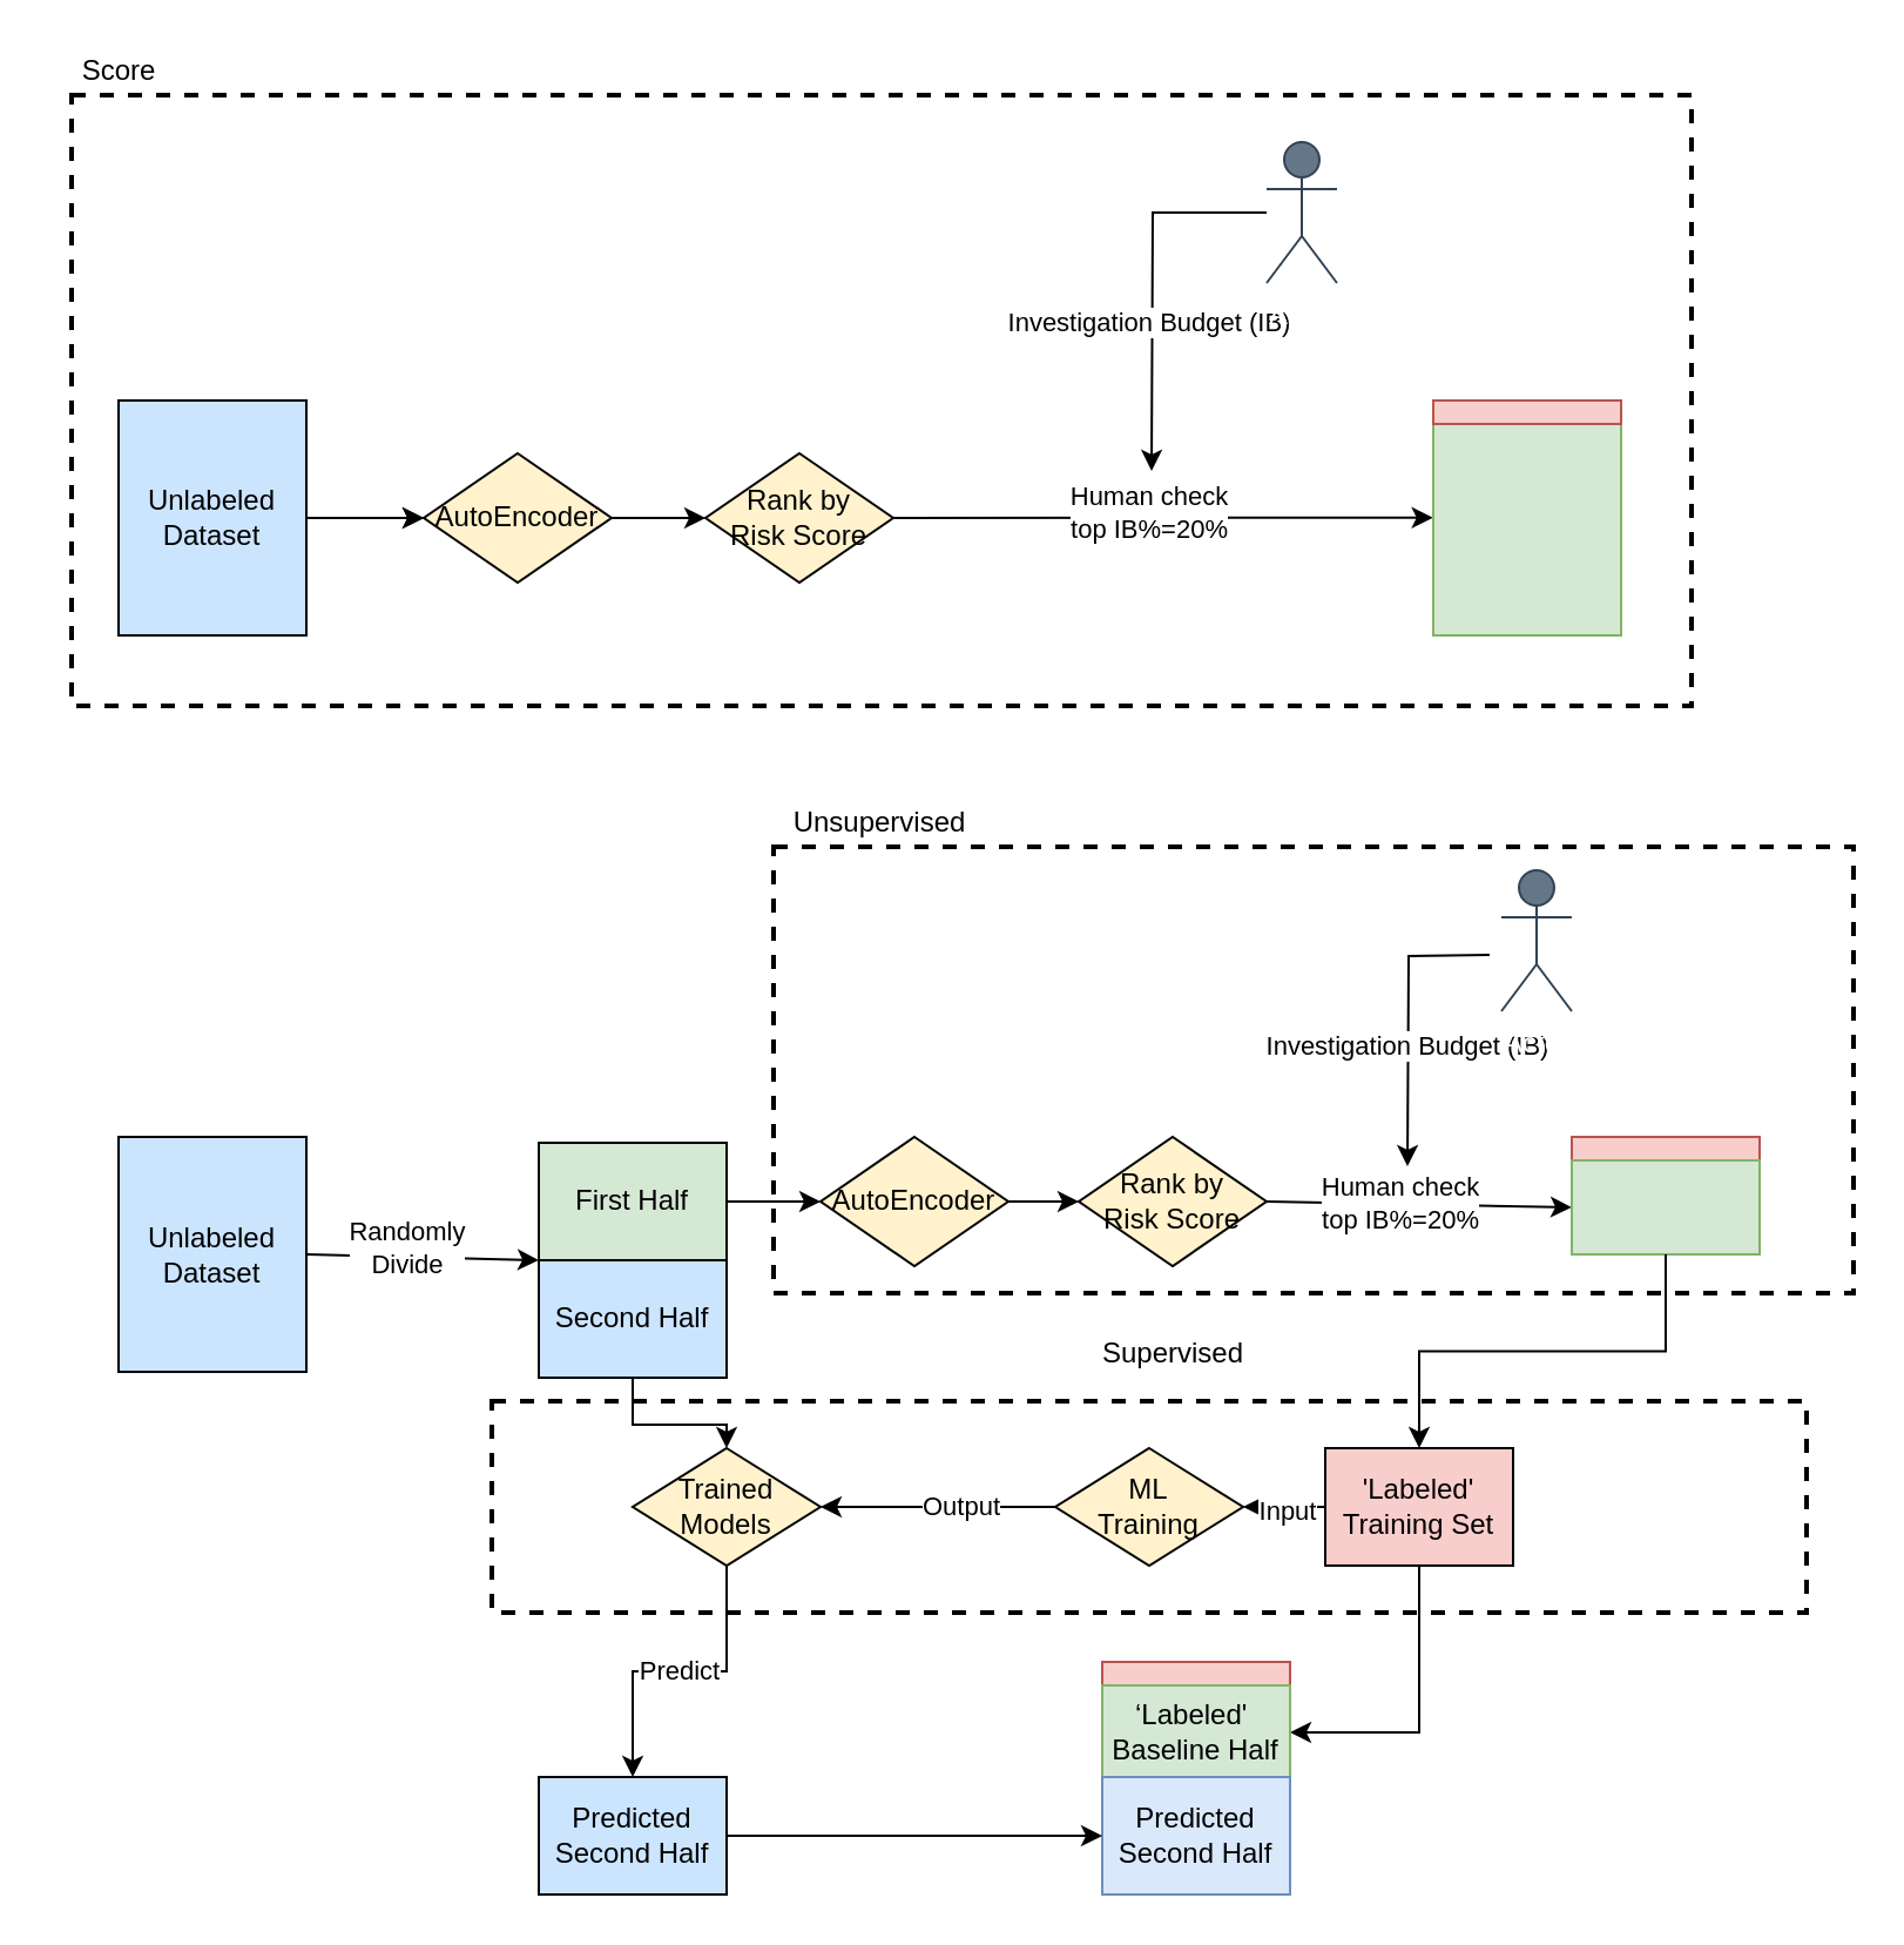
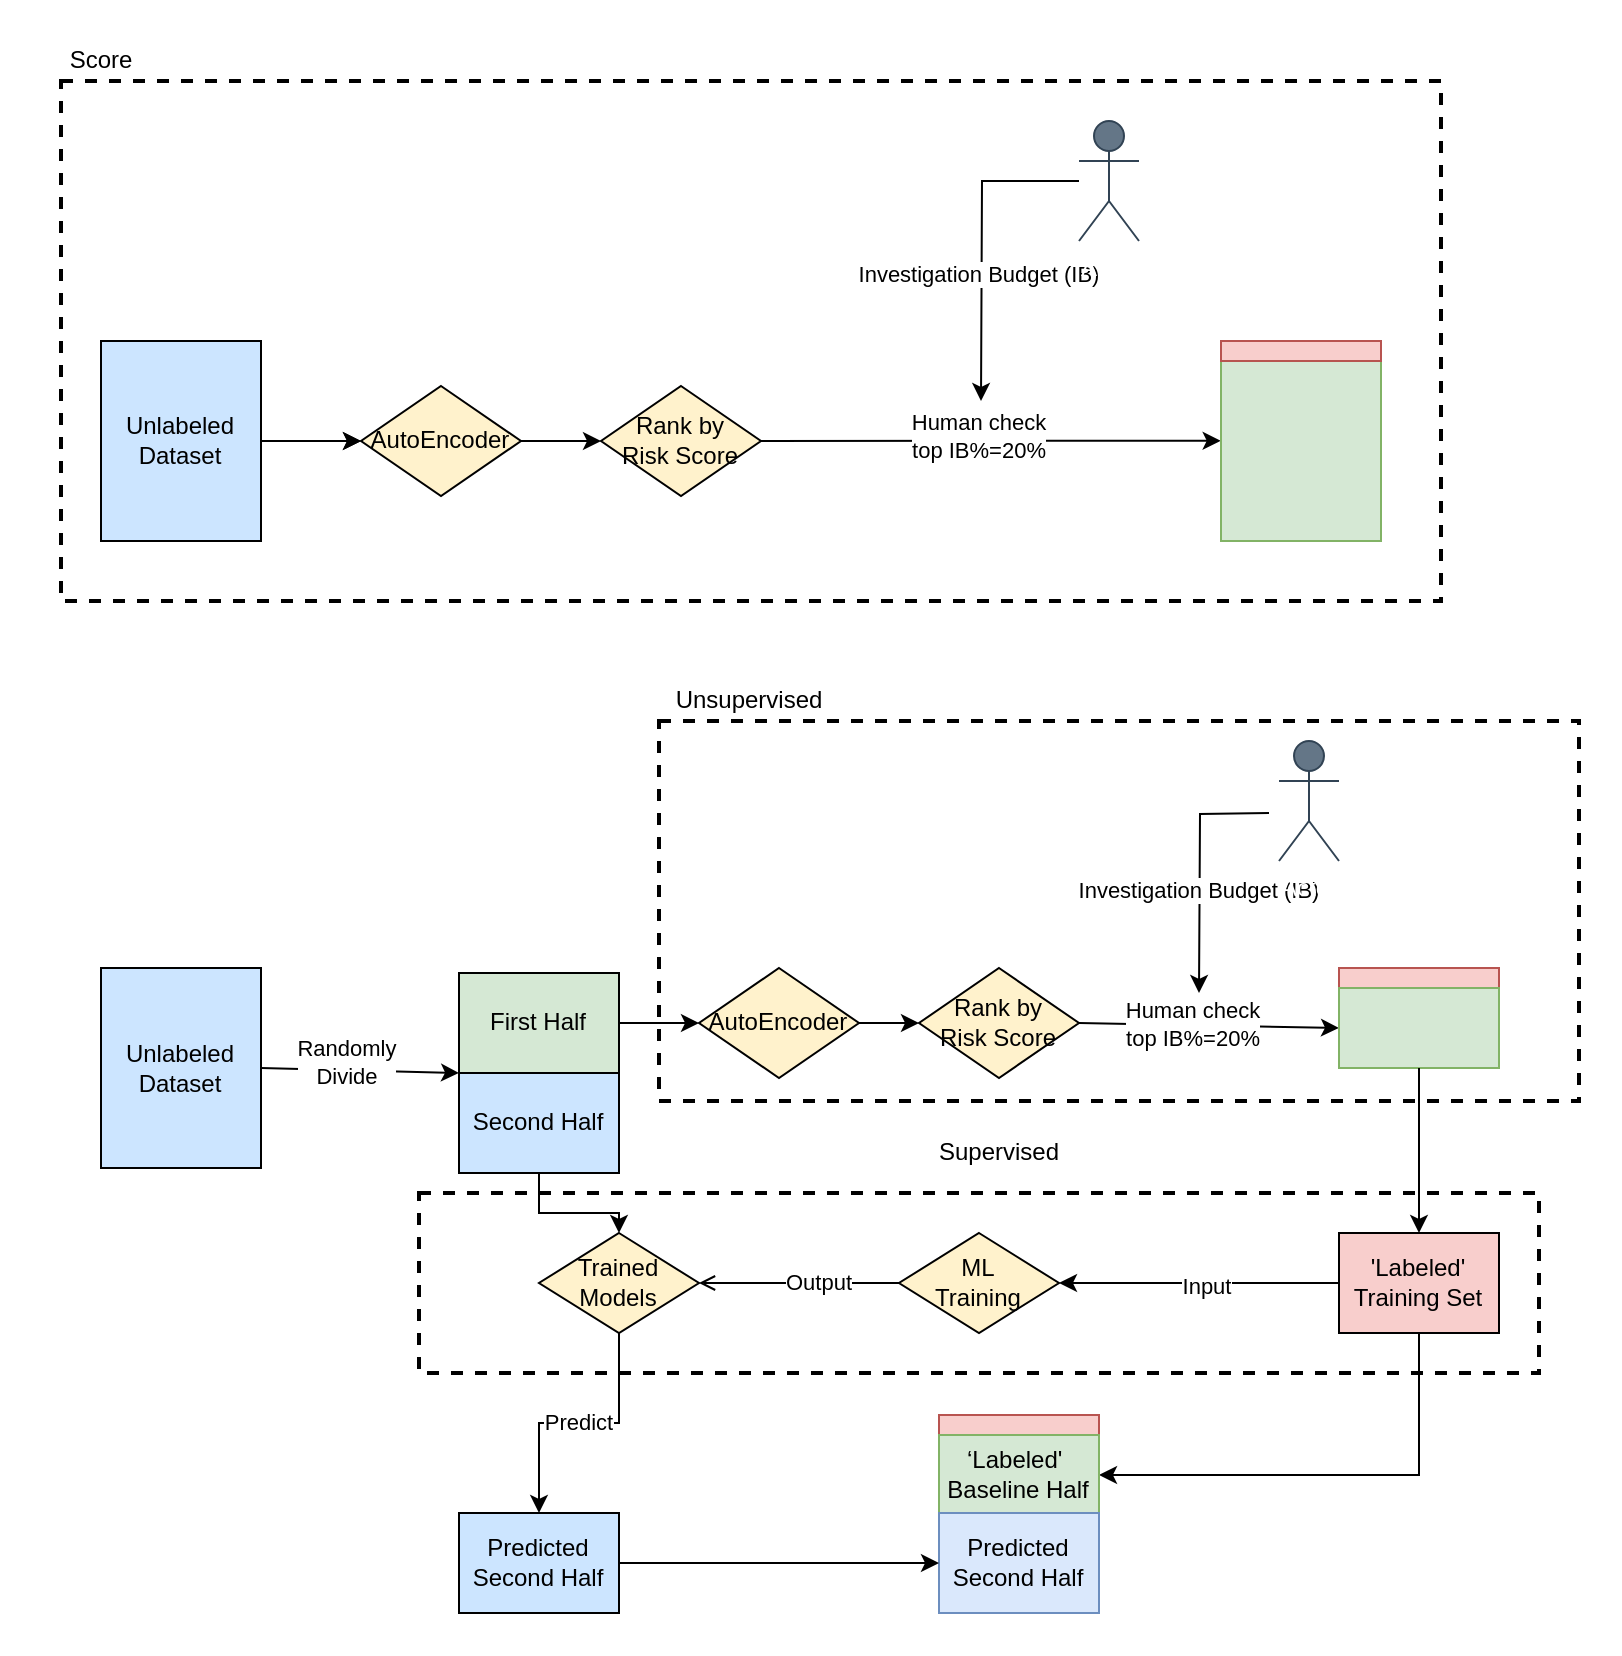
  <mxCell id="0" />
  <mxCell id="1" parent="0" />
  <mxCell id="2" value="" style="verticalLabelPosition=bottom;verticalAlign=top;html=1;shape=mxgraph.basic.rect;fillColor2=none;strokeWidth=2;size=20;indent=5;fillColor=none;strokeColor=#000000;shadow=0;dashed=1;" parent="1" vertex="1"><mxGeometry x="329" y="360" width="460" height="190" as="geometry" /></mxCell>
  <mxCell id="3" value="" style="endArrow=classic;html=1;rounded=0;exitX=1;exitY=0.5;exitDx=0;exitDy=0;entryX=0;entryY=0.5;entryDx=0;entryDy=0;" parent="1" edge="1"><mxGeometry width="50" height="50" relative="1" as="geometry"><mxPoint x="140" y="220" as="sourcePoint" /><mxPoint x="180" y="220" as="targetPoint" /></mxGeometry></mxCell>
  <mxCell id="4" value="" style="endArrow=classic;html=1;rounded=0;exitX=1;exitY=0.5;exitDx=0;exitDy=0;entryX=0;entryY=0.5;entryDx=0;entryDy=0;" parent="1" edge="1"><mxGeometry width="50" height="50" relative="1" as="geometry"><mxPoint x="260" y="220" as="sourcePoint" /><mxPoint x="300" y="220" as="targetPoint" /></mxGeometry></mxCell>
  <mxCell id="5" value="" style="endArrow=classic;html=1;rounded=0;exitX=1;exitY=0.5;exitDx=0;exitDy=0;entryX=-0.002;entryY=0.443;entryDx=0;entryDy=0;entryPerimeter=0;" parent="1" target="15" edge="1"><mxGeometry width="50" height="50" relative="1" as="geometry"><mxPoint x="380" y="220" as="sourcePoint" /><mxPoint x="460" y="280" as="targetPoint" /></mxGeometry></mxCell>
  <mxCell id="6" value="Human check&lt;br&gt;top IB%=20%" style="edgeLabel;html=1;align=center;verticalAlign=middle;resizable=0;points=[];" parent="5" vertex="1" connectable="0"><mxGeometry x="-0.051" y="2" relative="1" as="geometry"><mxPoint as="offset" /></mxGeometry></mxCell>
  <mxCell id="7" value="Unlabeled Dataset" style="rounded=0;whiteSpace=wrap;html=1;fillColor=#CCE5FF;" parent="1" vertex="1"><mxGeometry x="50" y="483.5" width="80" height="100" as="geometry" /></mxCell>
  <mxCell id="8" value="" style="endArrow=classic;html=1;rounded=0;exitX=1;exitY=0.5;exitDx=0;exitDy=0;entryX=0;entryY=0.5;entryDx=0;entryDy=0;" parent="1" source="18" target="9" edge="1"><mxGeometry width="50" height="50" relative="1" as="geometry"><mxPoint x="339" y="516" as="sourcePoint" /><mxPoint x="339" y="426" as="targetPoint" /></mxGeometry></mxCell>
  <mxCell id="9" value="AutoEncoder" style="rhombus;whiteSpace=wrap;html=1;fillColor=#FFF2CC;" parent="1" vertex="1"><mxGeometry x="349" y="483.5" width="80" height="55" as="geometry" /></mxCell>
  <mxCell id="10" value="Rank by &lt;br&gt;Risk Score" style="rhombus;whiteSpace=wrap;html=1;fillColor=#FFF2CC;" parent="1" vertex="1"><mxGeometry x="459" y="483.5" width="80" height="55" as="geometry" /></mxCell>
  <mxCell id="11" value="" style="endArrow=classic;html=1;rounded=0;exitX=1;exitY=0.5;exitDx=0;exitDy=0;entryX=0;entryY=0.5;entryDx=0;entryDy=0;" parent="1" source="9" target="10" edge="1"><mxGeometry width="50" height="50" relative="1" as="geometry"><mxPoint x="429" y="536" as="sourcePoint" /><mxPoint x="479" y="486" as="targetPoint" /></mxGeometry></mxCell>
  <mxCell id="12" value="" style="endArrow=classic;html=1;rounded=0;exitX=1;exitY=0.5;exitDx=0;exitDy=0;entryX=0;entryY=0;entryDx=0;entryDy=0;" parent="1" source="7" target="19" edge="1"><mxGeometry width="50" height="50" relative="1" as="geometry"><mxPoint x="219" y="471" as="sourcePoint" /><mxPoint x="269" y="421" as="targetPoint" /></mxGeometry></mxCell>
  <mxCell id="13" value="Randomly&lt;br&gt;Divide" style="edgeLabel;html=1;align=center;verticalAlign=middle;resizable=0;points=[];" parent="12" vertex="1" connectable="0"><mxGeometry x="-0.15" y="4" relative="1" as="geometry"><mxPoint as="offset" /></mxGeometry></mxCell>
  <mxCell id="14" value="" style="group" parent="1" vertex="1" connectable="0"><mxGeometry x="610" y="170" width="80" height="100" as="geometry" /></mxCell>
  <mxCell id="15" value="" style="rounded=0;whiteSpace=wrap;html=1;fillColor=#d5e8d4;strokeColor=#82b366;" parent="14" vertex="1"><mxGeometry y="10" width="80" height="90" as="geometry" /></mxCell>
  <mxCell id="16" value="" style="rounded=0;whiteSpace=wrap;html=1;fillColor=#f8cecc;strokeColor=#b85450;" parent="14" vertex="1"><mxGeometry width="80" height="10" as="geometry" /></mxCell>
  <mxCell id="17" value="" style="group;strokeColor=#CCFFCC;fillColor=#CCFFFF;" parent="1" vertex="1" connectable="0"><mxGeometry x="229" y="486" width="80" height="100" as="geometry" /></mxCell>
  <mxCell id="18" value="First Half" style="rounded=0;whiteSpace=wrap;html=1;fillColor=#D5E8D4;" parent="17" vertex="1"><mxGeometry width="80" height="50" as="geometry" /></mxCell>
  <mxCell id="19" value="Second Half" style="rounded=0;whiteSpace=wrap;html=1;fillColor=#CCE5FF;" parent="17" vertex="1"><mxGeometry y="50" width="80" height="50" as="geometry" /></mxCell>
  <mxCell id="20" value="" style="endArrow=classic;html=1;rounded=0;exitX=1;exitY=0.5;exitDx=0;exitDy=0;entryX=0;entryY=0.5;entryDx=0;entryDy=0;" parent="1" source="10" target="38" edge="1"><mxGeometry width="50" height="50" relative="1" as="geometry"><mxPoint x="559" y="486" as="sourcePoint" /><mxPoint x="659" y="511" as="targetPoint" /></mxGeometry></mxCell>
  <mxCell id="21" value="Human check &lt;br&gt;top IB%=20%" style="edgeLabel;html=1;align=center;verticalAlign=middle;resizable=0;points=[];" parent="20" vertex="1" connectable="0"><mxGeometry x="-0.378" y="1" relative="1" as="geometry"><mxPoint x="16" y="1" as="offset" /></mxGeometry></mxCell>
  <mxCell id="22" style="edgeStyle=orthogonalEdgeStyle;rounded=0;orthogonalLoop=1;jettySize=auto;html=1;exitX=0;exitY=0.5;exitDx=0;exitDy=0;entryX=1;entryY=0.5;entryDx=0;entryDy=0;" parent="1" source="25" target="43" edge="1"><mxGeometry relative="1" as="geometry" /></mxCell>
  <mxCell id="23" value="Input" style="edgeLabel;html=1;align=center;verticalAlign=middle;resizable=0;points=[];" parent="22" vertex="1" connectable="0"><mxGeometry x="-0.043" y="1" relative="1" as="geometry"><mxPoint as="offset" /></mxGeometry></mxCell>
  <mxCell id="24" style="edgeStyle=orthogonalEdgeStyle;rounded=0;orthogonalLoop=1;jettySize=auto;html=1;exitX=0.5;exitY=1;exitDx=0;exitDy=0;entryX=1;entryY=0.5;entryDx=0;entryDy=0;" parent="1" source="25" target="31" edge="1"><mxGeometry relative="1" as="geometry" /></mxCell>
- <mxCell id="25" value="'Labeled' Training Set" style="rounded=0;whiteSpace=wrap;html=1;fillColor=#F8CECC;" parent="1" vertex="1"><mxGeometry x="564" y="616" width="80" height="50" as="geometry" /></mxCell>
+ <mxCell id="25" value="'Labeled' Training Set" style="rounded=0;whiteSpace=wrap;html=1;fillColor=#F8CECC;" parent="1" vertex="1"><mxGeometry x="669" y="616" width="80" height="50" as="geometry" /></mxCell>
  <mxCell id="26" value="Predict" style="edgeStyle=orthogonalEdgeStyle;rounded=0;orthogonalLoop=1;jettySize=auto;html=1;exitX=0.5;exitY=1;exitDx=0;exitDy=0;" parent="1" source="27" target="46" edge="1"><mxGeometry relative="1" as="geometry" /></mxCell>
  <mxCell id="27" value="Trained Models" style="rhombus;whiteSpace=wrap;html=1;fillColor=#FFF2CC;" parent="1" vertex="1"><mxGeometry x="269" y="616" width="80" height="50" as="geometry" /></mxCell>
  <mxCell id="28" value="" style="group" parent="1" vertex="1" connectable="0"><mxGeometry x="469" y="706" width="80" height="100" as="geometry" /></mxCell>
  <mxCell id="29" value="" style="group" parent="28" vertex="1" connectable="0"><mxGeometry y="1" width="80" height="50" as="geometry" /></mxCell>
  <mxCell id="30" value="" style="rounded=0;whiteSpace=wrap;html=1;fillColor=#f8cecc;strokeColor=#b85450;" parent="29" vertex="1"><mxGeometry width="80" height="10" as="geometry" /></mxCell>
  <mxCell id="31" value="‘Labeled'&amp;nbsp;&lt;br&gt;Baseline Half" style="rounded=0;whiteSpace=wrap;html=1;fillColor=#d5e8d4;strokeColor=#82b366;" parent="29" vertex="1"><mxGeometry y="10" width="80" height="40" as="geometry" /></mxCell>
  <mxCell id="32" value="&lt;span&gt;Predicted&lt;/span&gt;&lt;br&gt;&lt;span&gt;Second Half&lt;/span&gt;" style="rounded=0;whiteSpace=wrap;html=1;fillColor=#dae8fc;strokeColor=#6c8ebf;" parent="28" vertex="1"><mxGeometry y="50" width="80" height="50" as="geometry" /></mxCell>
  <mxCell id="33" style="edgeStyle=orthogonalEdgeStyle;rounded=0;orthogonalLoop=1;jettySize=auto;html=1;exitX=0.5;exitY=0.5;exitDx=0;exitDy=0;exitPerimeter=0;" parent="1" edge="1"><mxGeometry relative="1" as="geometry"><mxPoint x="599" y="496" as="targetPoint" /><mxPoint x="634" y="406" as="sourcePoint" /></mxGeometry></mxCell>
  <mxCell id="34" value="Investigation Budget (IB)" style="edgeLabel;html=1;align=center;verticalAlign=middle;resizable=0;points=[];" parent="33" vertex="1" connectable="0"><mxGeometry x="0.184" y="-1" relative="1" as="geometry"><mxPoint as="offset" /></mxGeometry></mxCell>
  <mxCell id="35" value="Actor" style="shape=umlActor;verticalLabelPosition=bottom;verticalAlign=top;html=1;outlineConnect=0;fillColor=#647687;fontColor=#ffffff;strokeColor=#314354;" parent="1" vertex="1"><mxGeometry x="639" y="370" width="30" height="60" as="geometry" /></mxCell>
  <mxCell id="36" value="" style="group" parent="1" vertex="1" connectable="0"><mxGeometry x="669" y="483.5" width="80" height="50" as="geometry" /></mxCell>
  <mxCell id="37" value="" style="rounded=0;whiteSpace=wrap;html=1;fillColor=#f8cecc;strokeColor=#b85450;" parent="36" vertex="1"><mxGeometry width="80" height="10" as="geometry" /></mxCell>
  <mxCell id="38" value="" style="rounded=0;whiteSpace=wrap;html=1;fillColor=#d5e8d4;strokeColor=#82b366;" parent="36" vertex="1"><mxGeometry y="10" width="80" height="40" as="geometry" /></mxCell>
  <mxCell id="39" style="edgeStyle=orthogonalEdgeStyle;rounded=0;orthogonalLoop=1;jettySize=auto;html=1;exitX=0.5;exitY=1;exitDx=0;exitDy=0;entryX=0.5;entryY=0;entryDx=0;entryDy=0;" parent="1" source="38" target="25" edge="1"><mxGeometry relative="1" as="geometry" /></mxCell>
  <mxCell id="40" style="edgeStyle=orthogonalEdgeStyle;rounded=0;orthogonalLoop=1;jettySize=auto;html=1;exitX=0.5;exitY=1;exitDx=0;exitDy=0;" parent="1" source="19" target="27" edge="1"><mxGeometry relative="1" as="geometry" /></mxCell>
- <mxCell id="41" style="edgeStyle=orthogonalEdgeStyle;rounded=0;orthogonalLoop=1;jettySize=auto;html=1;exitX=0;exitY=0.5;exitDx=0;exitDy=0;entryX=1;entryY=0.5;entryDx=0;entryDy=0;" parent="1" source="43" target="27" edge="1"><mxGeometry relative="1" as="geometry" /></mxCell>
+ <mxCell id="41" style="edgeStyle=orthogonalEdgeStyle;rounded=0;orthogonalLoop=1;jettySize=auto;html=1;exitX=0;exitY=0.5;exitDx=0;exitDy=0;entryX=1;entryY=0.5;entryDx=0;entryDy=0;endArrow=open;" parent="1" source="43" target="27" edge="1"><mxGeometry relative="1" as="geometry" /></mxCell>
  <mxCell id="42" value="Output" style="edgeLabel;html=1;align=center;verticalAlign=middle;resizable=0;points=[];" parent="41" vertex="1" connectable="0"><mxGeometry x="-0.171" y="-1" relative="1" as="geometry"><mxPoint as="offset" /></mxGeometry></mxCell>
  <mxCell id="43" value="ML &lt;br&gt;Training" style="rhombus;whiteSpace=wrap;html=1;fillColor=#FFF2CC;" parent="1" vertex="1"><mxGeometry x="449" y="616" width="80" height="50" as="geometry" /></mxCell>
  <mxCell id="44" style="edgeStyle=orthogonalEdgeStyle;rounded=0;orthogonalLoop=1;jettySize=auto;html=1;exitX=1;exitY=0.5;exitDx=0;exitDy=0;entryX=0;entryY=0.5;entryDx=0;entryDy=0;" parent="1" source="46" target="32" edge="1"><mxGeometry relative="1" as="geometry"><mxPoint x="459" y="810" as="targetPoint" /></mxGeometry></mxCell>
  <mxCell id="45" value="" style="verticalLabelPosition=bottom;verticalAlign=top;html=1;shape=mxgraph.basic.rect;fillColor2=none;strokeWidth=2;size=20;indent=5;fillColor=none;strokeColor=#000000;shadow=0;dashed=1;" parent="1" vertex="1"><mxGeometry x="209" y="596" width="560" height="90" as="geometry" /></mxCell>
  <mxCell id="46" value="Predicted&lt;br&gt;Second Half" style="rounded=0;whiteSpace=wrap;html=1;fillColor=#CCE5FF;" parent="1" vertex="1"><mxGeometry x="229" y="756" width="80" height="50" as="geometry" /></mxCell>
  <mxCell id="47" value="Unsupervised" style="text;html=1;align=center;verticalAlign=middle;resizable=0;points=[];autosize=1;strokeColor=none;fillColor=none;" parent="1" vertex="1"><mxGeometry x="329" y="340" width="90" height="20" as="geometry" /></mxCell>
  <mxCell id="48" value="Supervised" style="text;html=1;align=center;verticalAlign=middle;resizable=0;points=[];autosize=1;strokeColor=none;fillColor=none;" parent="1" vertex="1"><mxGeometry x="459" y="566" width="80" height="20" as="geometry" /></mxCell>
  <mxCell id="49" value="" style="edgeStyle=orthogonalEdgeStyle;rounded=0;orthogonalLoop=1;jettySize=auto;html=1;" parent="1" source="50" edge="1"><mxGeometry relative="1" as="geometry"><mxPoint x="180" y="220" as="targetPoint" /></mxGeometry></mxCell>
  <mxCell id="50" value="Unlabeled Dataset" style="rounded=0;whiteSpace=wrap;html=1;fillColor=#CCE5FF;" parent="1" vertex="1"><mxGeometry x="50" y="170" width="80" height="100" as="geometry" /></mxCell>
  <mxCell id="51" value="AutoEncoder" style="rhombus;whiteSpace=wrap;html=1;fillColor=#FFF2CC;" parent="1" vertex="1"><mxGeometry x="180" y="192.5" width="80" height="55" as="geometry" /></mxCell>
  <mxCell id="52" value="Rank by &lt;br&gt;Risk Score" style="rhombus;whiteSpace=wrap;html=1;fillColor=#FFF2CC;" parent="1" vertex="1"><mxGeometry x="300" y="192.5" width="80" height="55" as="geometry" /></mxCell>
  <mxCell id="53" style="edgeStyle=orthogonalEdgeStyle;rounded=0;orthogonalLoop=1;jettySize=auto;html=1;" parent="1" source="55" edge="1"><mxGeometry relative="1" as="geometry"><mxPoint x="490" y="200" as="targetPoint" /></mxGeometry></mxCell>
  <mxCell id="54" value="Investigation Budget (IB)" style="edgeLabel;html=1;align=center;verticalAlign=middle;resizable=0;points=[];" parent="53" vertex="1" connectable="0"><mxGeometry x="0.195" y="-2" relative="1" as="geometry"><mxPoint as="offset" /></mxGeometry></mxCell>
  <mxCell id="55" value="Actor" style="shape=umlActor;verticalLabelPosition=bottom;verticalAlign=top;html=1;outlineConnect=0;fillColor=#647687;fontColor=#ffffff;strokeColor=#314354;" parent="1" vertex="1"><mxGeometry x="539" y="60" width="30" height="60" as="geometry" /></mxCell>
  <mxCell id="56" value="" style="verticalLabelPosition=bottom;verticalAlign=top;html=1;shape=mxgraph.basic.rect;fillColor2=none;strokeWidth=2;size=20;indent=5;fillColor=none;strokeColor=#000000;shadow=0;dashed=1;" parent="1" vertex="1"><mxGeometry x="30" y="40" width="690" height="260" as="geometry" /></mxCell>
  <mxCell id="57" value="Score" style="text;html=1;align=center;verticalAlign=middle;resizable=0;points=[];autosize=1;strokeColor=none;fillColor=none;" parent="1" vertex="1"><mxGeometry x="20" y="20" width="60" height="20" as="geometry" /></mxCell>
